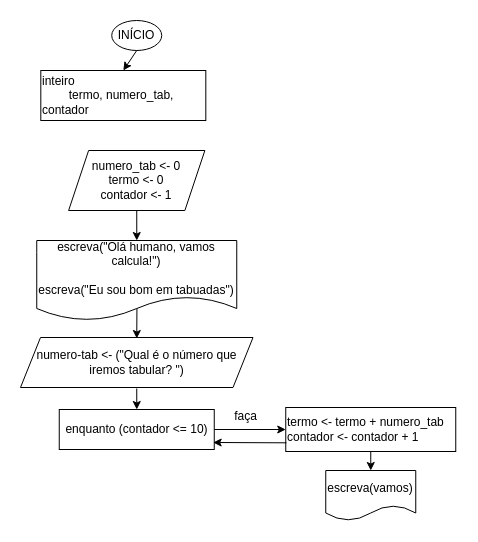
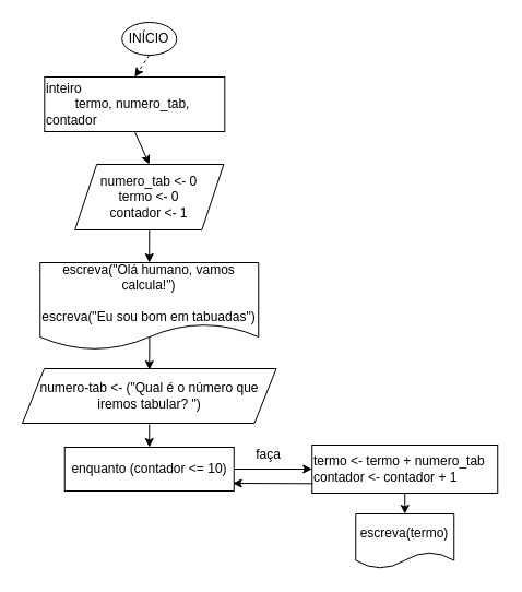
  <mxCell id="0" />
  <mxCell id="1" parent="0" />
  <mxCell id="2" value="INÍCIO" style="ellipse;whiteSpace=wrap;html=1;" parent="1" vertex="1"><mxGeometry x="111.24" y="20" width="50" height="30" as="geometry" /></mxCell>
  <mxCell id="3" value="numero-tab &amp;lt;- (&quot;Qual é o número que iremos tabular? &quot;)" style="shape=parallelogram;perimeter=parallelogramPerimeter;whiteSpace=wrap;html=1;fixedSize=1;" parent="1" vertex="1"><mxGeometry x="20" y="337" width="232.5" height="50" as="geometry" /></mxCell>
  <mxCell id="4" value="enquanto (contador &amp;lt;= 10)" style="rounded=0;whiteSpace=wrap;html=1;" parent="1" vertex="1"><mxGeometry x="58.75" y="409" width="155" height="40" as="geometry" /></mxCell>
  <mxCell id="5" value="" style="endArrow=classic;html=1;rounded=0;exitX=0.501;exitY=0.835;exitDx=0;exitDy=0;entryX=0.5;entryY=0;entryDx=0;entryDy=0;exitPerimeter=0;" parent="1" source="16" edge="1"><mxGeometry width="50" height="50" relative="1" as="geometry"><mxPoint x="136.25" y="319" as="sourcePoint" /><mxPoint x="136.25" y="338" as="targetPoint" /></mxGeometry></mxCell>
  <mxCell id="6" value="" style="endArrow=classic;html=1;rounded=0;exitX=0.5;exitY=1;exitDx=0;exitDy=0;entryX=0.5;entryY=0;entryDx=0;entryDy=0;" parent="1" target="4" edge="1"><mxGeometry width="50" height="50" relative="1" as="geometry"><mxPoint x="136.25" y="388" as="sourcePoint" /><mxPoint x="161.25" y="273" as="targetPoint" /></mxGeometry></mxCell>
- <mxCell id="7" value="" style="endArrow=classic;html=1;rounded=0;exitX=0.5;exitY=1;exitDx=0;exitDy=0;entryX=0.5;entryY=0;entryDx=0;entryDy=0;" parent="1" source="2" target="15" edge="1"><mxGeometry width="50" height="50" relative="1" as="geometry"><mxPoint x="111.25" y="235" as="sourcePoint" /><mxPoint x="135" y="20" as="targetPoint" /></mxGeometry></mxCell>
+ <mxCell id="7" value="" style="endArrow=classic;html=1;rounded=0;exitX=0.5;exitY=1;exitDx=0;exitDy=0;entryX=0.5;entryY=0;entryDx=0;entryDy=0;dashed=1;" parent="1" source="2" target="15" edge="1"><mxGeometry width="50" height="50" relative="1" as="geometry"><mxPoint x="111.25" y="235" as="sourcePoint" /><mxPoint x="135" y="20" as="targetPoint" /></mxGeometry></mxCell>
  <mxCell id="8" value="termo &amp;lt;- termo + numero_tab&lt;br&gt;contador &amp;lt;- contador + 1" style="rounded=0;whiteSpace=wrap;html=1;align=left;" parent="1" vertex="1"><mxGeometry x="285.25" y="407" width="170" height="44" as="geometry" /></mxCell>
  <mxCell id="9" value="" style="endArrow=classic;html=1;rounded=0;exitX=1;exitY=0.5;exitDx=0;exitDy=0;entryX=0;entryY=0.5;entryDx=0;entryDy=0;" parent="1" source="4" target="8" edge="1"><mxGeometry width="50" height="50" relative="1" as="geometry"><mxPoint x="255.25" y="323" as="sourcePoint" /><mxPoint x="305.25" y="273" as="targetPoint" /></mxGeometry></mxCell>
  <mxCell id="10" value="faça" style="text;html=1;align=center;verticalAlign=middle;resizable=0;points=[];autosize=1;strokeColor=none;fillColor=none;" parent="1" vertex="1"><mxGeometry x="225.25" y="406" width="40" height="20" as="geometry" /></mxCell>
  <mxCell id="11" value="" style="endArrow=classic;html=1;rounded=0;entryX=0.993;entryY=0.625;entryDx=0;entryDy=0;exitX=0.004;exitY=0.621;exitDx=0;exitDy=0;entryPerimeter=0;exitPerimeter=0;" edge="1" parent="1"><mxGeometry width="50" height="50" relative="1" as="geometry"><mxPoint x="285.93" y="442.324" as="sourcePoint" /><mxPoint x="212.665" y="442" as="targetPoint" /></mxGeometry></mxCell>
  <mxCell id="12" value="numero_tab &amp;lt;- 0&lt;br&gt;termo &amp;lt;- 0&lt;br&gt;contador &amp;lt;- 1" style="shape=parallelogram;perimeter=parallelogramPerimeter;whiteSpace=wrap;html=1;fixedSize=1;align=center;" vertex="1" parent="1"><mxGeometry x="68.12" y="150" width="136.25" height="60" as="geometry" /></mxCell>
+ <mxCell id="13" value="" style="endArrow=classic;html=1;rounded=0;exitX=0.5;exitY=1;exitDx=0;exitDy=0;entryX=0.5;entryY=0;entryDx=0;entryDy=0;" edge="1" parent="1" source="15" target="12"><mxGeometry width="50" height="50" relative="1" as="geometry"><mxPoint x="135" y="100" as="sourcePoint" /><mxPoint x="220" y="210" as="targetPoint" /></mxGeometry></mxCell>
  <mxCell id="14" value="" style="endArrow=classic;html=1;rounded=0;entryX=0.5;entryY=0;entryDx=0;entryDy=0;exitX=0.5;exitY=1;exitDx=0;exitDy=0;" edge="1" parent="1" source="12" target="16"><mxGeometry width="50" height="50" relative="1" as="geometry"><mxPoint x="330" y="110" as="sourcePoint" /><mxPoint x="136.25" y="210" as="targetPoint" /></mxGeometry></mxCell>
  <mxCell id="15" value="&lt;span style=&quot;&quot;&gt;inteiro&lt;/span&gt;&lt;br style=&quot;&quot;&gt;&lt;span style=&quot;&quot;&gt;&#09;&lt;/span&gt;&lt;span style=&quot;&quot;&gt;&lt;span style=&quot;white-space: pre;&quot;&gt;&#09;&lt;/span&gt;termo, numero_tab, contador&lt;/span&gt;" style="rounded=0;whiteSpace=wrap;html=1;align=left;" vertex="1" parent="1"><mxGeometry x="40.31" y="70" width="165" height="50" as="geometry" /></mxCell>
  <mxCell id="16" value="&lt;span style=&quot;&quot;&gt;escreva(&quot;Olá humano, vamos calcula!&quot;)&lt;/span&gt;&lt;br style=&quot;&quot;&gt;&lt;br style=&quot;&quot;&gt;&lt;span style=&quot;&quot;&gt;escreva(&quot;Eu sou bom em tabuadas&quot;)&lt;/span&gt;" style="shape=document;whiteSpace=wrap;html=1;boundedLbl=1;" vertex="1" parent="1"><mxGeometry x="36.25" y="240" width="200" height="80" as="geometry" /></mxCell>
- <mxCell id="17" value="escreva(vamos)" style="shape=document;whiteSpace=wrap;html=1;boundedLbl=1;" vertex="1" parent="1"><mxGeometry x="325.25" y="470" width="90" height="50" as="geometry" /></mxCell>
+ <mxCell id="17" value="escreva(termo)" style="shape=document;whiteSpace=wrap;html=1;boundedLbl=1;" vertex="1" parent="1"><mxGeometry x="325.25" y="470" width="90" height="50" as="geometry" /></mxCell>
  <mxCell id="18" value="" style="endArrow=classic;html=1;rounded=0;exitX=0.5;exitY=1;exitDx=0;exitDy=0;entryX=0.5;entryY=0;entryDx=0;entryDy=0;" edge="1" parent="1" source="8" target="17"><mxGeometry width="50" height="50" relative="1" as="geometry"><mxPoint x="320" y="480" as="sourcePoint" /><mxPoint x="370" y="430" as="targetPoint" /></mxGeometry></mxCell>
